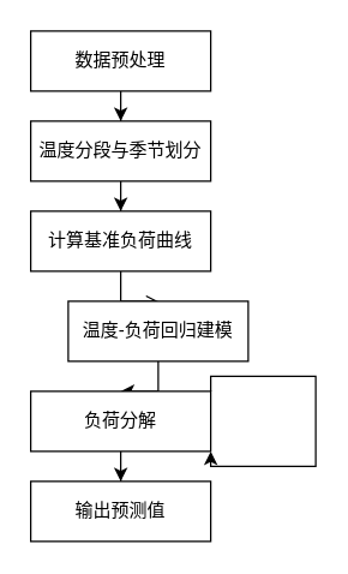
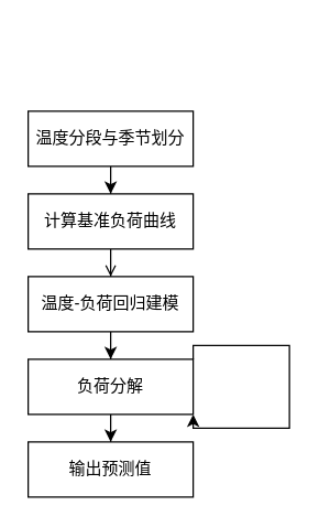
  <mxCell id="0" />
  <mxCell id="1" parent="0" />
- <mxCell id="2" value="" style="edgeStyle=orthogonalEdgeStyle;rounded=0;orthogonalLoop=1;jettySize=auto;html=1;" edge="1" parent="1" source="3" target="5"><mxGeometry relative="1" as="geometry" /></mxCell>
- <mxCell id="3" value="数据预处理" style="rounded=0;whiteSpace=wrap;html=1;" vertex="1" parent="1"><mxGeometry x="20" y="20" width="120" height="40" as="geometry" /></mxCell>
  <mxCell id="4" value="" style="edgeStyle=orthogonalEdgeStyle;rounded=0;orthogonalLoop=1;jettySize=auto;html=1;" edge="1" parent="1" source="5" target="7"><mxGeometry relative="1" as="geometry" /></mxCell>
  <mxCell id="5" value="温度分段与季节划分" style="rounded=0;whiteSpace=wrap;html=1;" vertex="1" parent="1"><mxGeometry x="20" y="80" width="120" height="40" as="geometry" /></mxCell>
  <mxCell id="6" value="" style="edgeStyle=orthogonalEdgeStyle;rounded=0;orthogonalLoop=1;jettySize=auto;html=1;endArrow=open;" edge="1" parent="1" source="7" target="9"><mxGeometry relative="1" as="geometry" /></mxCell>
  <mxCell id="7" value="计算基准负荷曲线" style="rounded=0;whiteSpace=wrap;html=1;" vertex="1" parent="1"><mxGeometry x="20" y="140" width="120" height="40" as="geometry" /></mxCell>
  <mxCell id="8" value="" style="edgeStyle=orthogonalEdgeStyle;rounded=0;orthogonalLoop=1;jettySize=auto;html=1;" edge="1" parent="1" source="9" target="11"><mxGeometry relative="1" as="geometry" /></mxCell>
- <mxCell id="9" value="温度-负荷回归建模" style="rounded=0;whiteSpace=wrap;html=1;" vertex="1" parent="1"><mxGeometry x="45" y="200" width="120" height="40" as="geometry" /></mxCell>
+ <mxCell id="9" value="温度-负荷回归建模" style="rounded=0;whiteSpace=wrap;html=1;" vertex="1" parent="1"><mxGeometry x="20" y="200" width="120" height="40" as="geometry" /></mxCell>
  <mxCell id="10" value="" style="edgeStyle=orthogonalEdgeStyle;rounded=0;orthogonalLoop=1;jettySize=auto;html=1;" edge="1" parent="1" source="11" target="12"><mxGeometry relative="1" as="geometry" /></mxCell>
  <mxCell id="11" value="负荷分解" style="rounded=0;whiteSpace=wrap;html=1;" vertex="1" parent="1"><mxGeometry x="20" y="260" width="120" height="40" as="geometry" /></mxCell>
  <mxCell id="12" value="输出预测值" style="rounded=0;whiteSpace=wrap;html=1;" vertex="1" parent="1"><mxGeometry x="20" y="320" width="120" height="40" as="geometry" /></mxCell>
  <mxCell id="13" style="edgeStyle=orthogonalEdgeStyle;rounded=0;orthogonalLoop=1;jettySize=auto;html=1;exitX=1;exitY=0;exitDx=0;exitDy=0;entryX=1;entryY=1;entryDx=0;entryDy=0;" edge="1" parent="1" source="11" target="11"><mxGeometry relative="1" as="geometry"><Array as="points"><mxPoint x="140" y="250" /><mxPoint x="210" y="250" /><mxPoint x="210" y="310" /><mxPoint x="140" y="310" /></Array></mxGeometry></mxCell>
